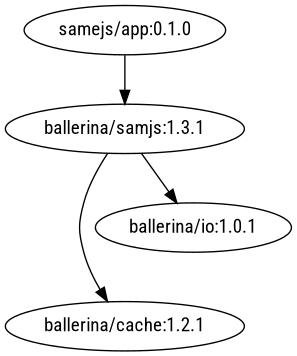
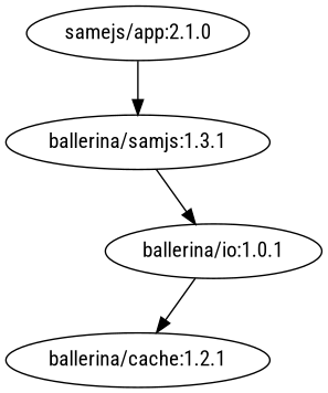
  digraph {
    fontname="Roboto Condensed"
    node [fontname="Roboto Condensed"]
    edge [fontname="Roboto Condensed"]
    n1 [label="ballerina/samjs:1.3.1"]
-   "samejs/app:0.1.0"
+   "samejs/app:0.1.0" [label="samejs/app:2.1.0"]
    "ballerina/cache:1.2.1"
    "ballerina/io:1.0.1"
-   n1 -> "ballerina/cache:1.2.1"
+   "ballerina/io:1.0.1" -> "ballerina/cache:1.2.1"
    n1 -> "ballerina/io:1.0.1"
    "samejs/app:0.1.0" -> n1
  }
